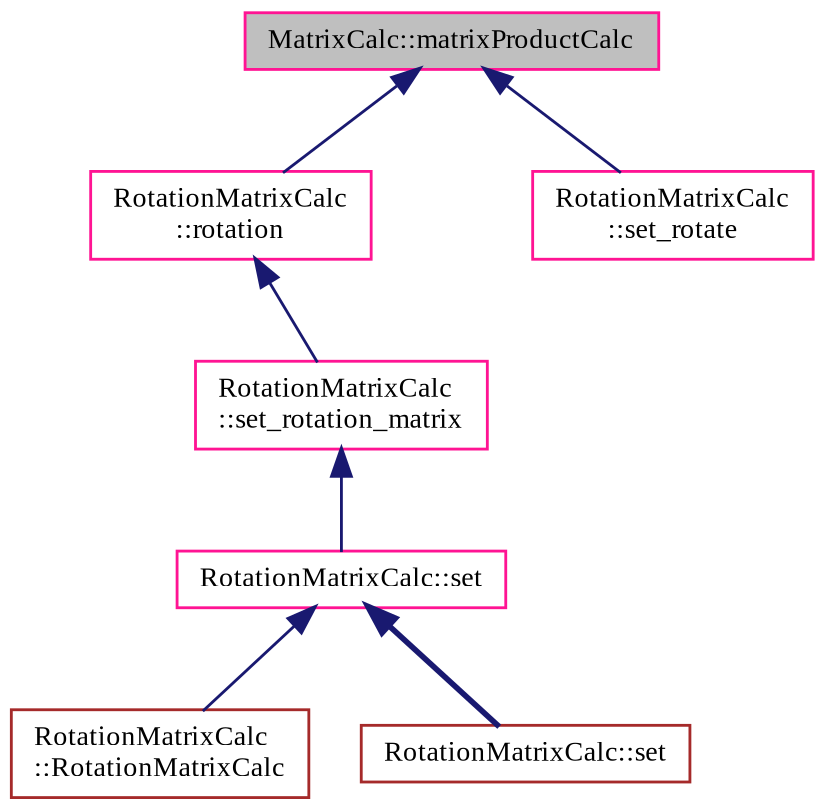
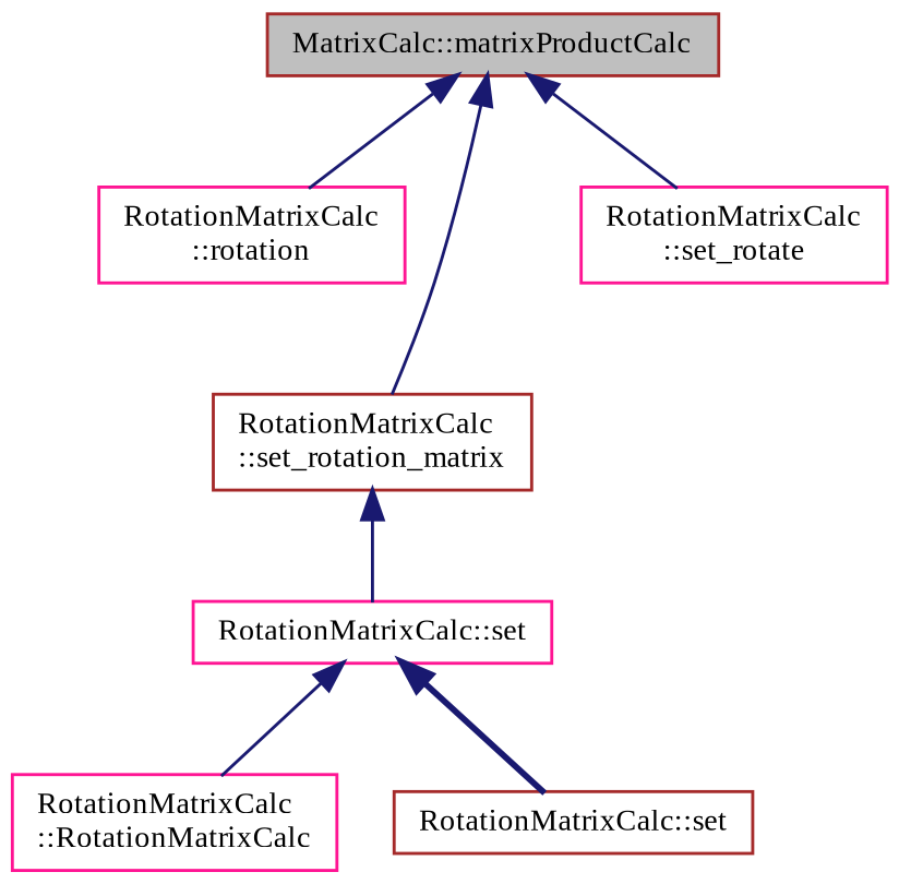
  digraph {
    fontname="Liberation Serif"
    rankdir=TB
    node [color=deeppink fillcolor=white fontname="Liberation Serif" fontsize=10 shape=record style=filled]
    edge [color=midnightblue dir=back fontname="Liberation Serif" fontsize=10 labelfontname=Helvetica labelfontsize=10 style=solid]
-   n1 [fillcolor=grey75 fontcolor=black height=0.2 label="MatrixCalc::matrixProductCalc" width=0.4]
+   n1 [color=brown fillcolor=grey75 fontcolor=black height=0.2 label="MatrixCalc::matrixProductCalc" width=0.4]
    n2 [height=0.2 label="RotationMatrixCalc\l::rotation" width=0.4]
-   n3 [height=0.2 label="RotationMatrixCalc\l::set_rotation_matrix" width=0.4]
+   n3 [color=brown height=0.2 label="RotationMatrixCalc\l::set_rotation_matrix" width=0.4]
    n4 [height=0.2 label="RotationMatrixCalc\l::set_rotate" width=0.4]
    n5 [height=0.2 label="RotationMatrixCalc::set" width=0.4]
-   n6 [color=brown height=0.2 label="RotationMatrixCalc\l::RotationMatrixCalc" width=0.4]
+   n6 [height=0.2 label="RotationMatrixCalc\l::RotationMatrixCalc" width=0.4]
    n7 [color=brown height=0.2 label="RotationMatrixCalc::set" width=0.4]
    n1 -> n2
-   n2 -> n3
+   n1 -> n3
    n1 -> n4
    n3 -> n5
    n5 -> n6
    n5 -> n7 [style=bold]
  }
